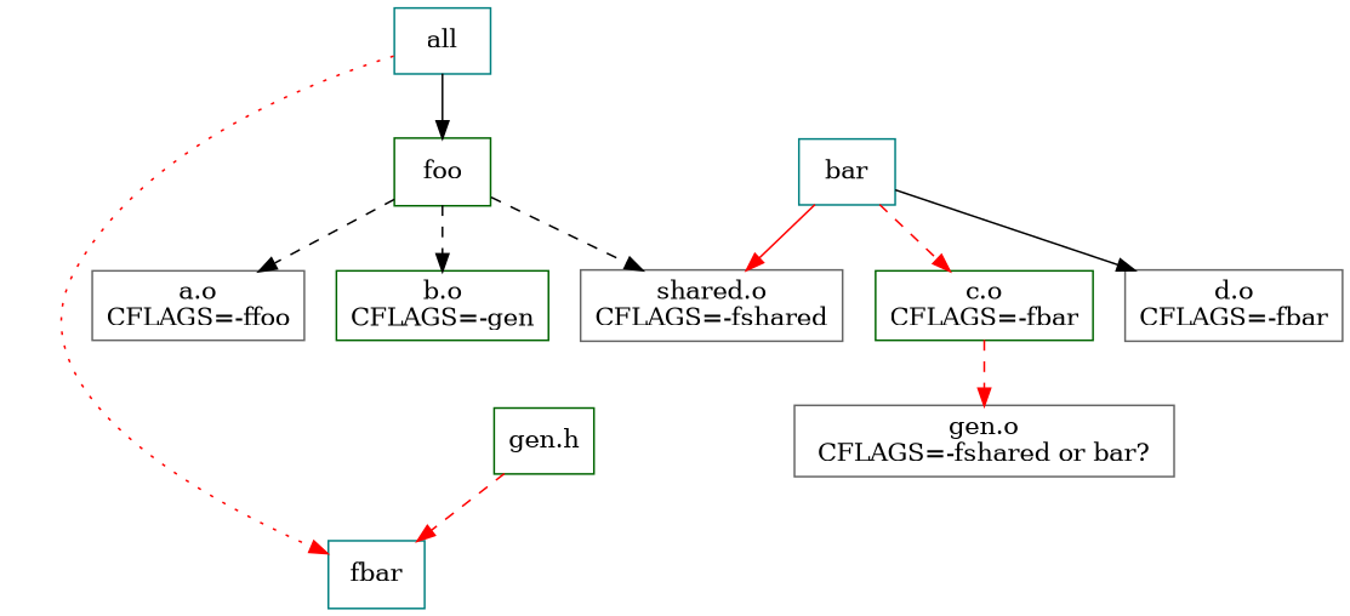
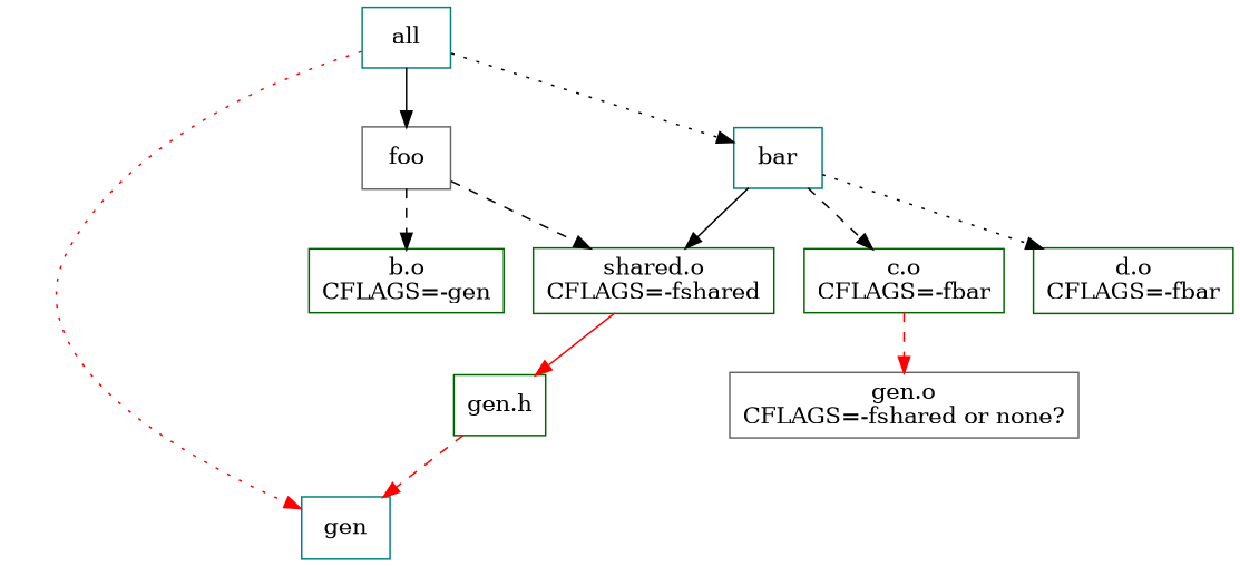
  digraph {
    node [color=darkgreen shape=record]
    edge [style=dashed]
-   n1 [color=gray40 label="a.o\nCFLAGS=-ffoo"]
    n2 [label="b.o\nCFLAGS=-gen"]
    n3 [label="c.o\nCFLAGS=-fbar"]
-   n4 [color=gray40 label="gen.o\nCFLAGS=-fshared or bar?"]
-   n5 [color=gray40 label="d.o\nCFLAGS=-fbar"]
-   n6 [color=gray40 label="shared.o\nCFLAGS=-fshared"]
+   n4 [color=gray40 label="gen.o\nCFLAGS=-fshared or none?"]
+   n5 [label="d.o\nCFLAGS=-fbar"]
+   n6 [label="shared.o\nCFLAGS=-fshared"]
    "gen.h"
-   gen [color=teal label=fbar]
+   gen [color=teal]
    all [color=teal]
-   foo
+   foo [color=gray40]
    bar [color=teal]
    n3 -> n4 [color=red]
+   n6 -> "gen.h" [color=red style=solid]
    "gen.h" -> gen [color=red]
    all -> gen [color=red style=dotted]
    all -> foo [style=solid]
-   foo -> n1
+   all -> bar [style=dotted]
    foo -> n2
    foo -> n6
-   bar -> n3 [color=red]
-   bar -> n5 [style=solid]
-   bar -> n6 [style=solid color=red]
+   bar -> n3
+   bar -> n5 [style=dotted]
+   bar -> n6 [style=solid]
  }
